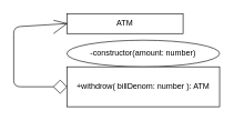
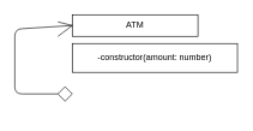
  <mxCell id="0" />
  <mxCell id="1" parent="0" />
  <mxCell id="2" value="ATM" style="rounded=0;whiteSpace=wrap;html=1;" parent="1" vertex="1"><mxGeometry x="100" y="20" width="175" height="30" as="geometry" /></mxCell>
- <mxCell id="3" value="-constructor(amount: number)" style="ellipse;whiteSpace=wrap;html=1;" parent="1" vertex="1"><mxGeometry x="100" y="60" width="230" height="40" as="geometry" /></mxCell>
- <mxCell id="4" value="+withdrow( billDenom: number ): ATM" style="rounded=0;whiteSpace=wrap;html=1;" parent="1" vertex="1"><mxGeometry x="100" y="100" width="230" height="60" as="geometry" /></mxCell>
+ <mxCell id="3" value="-constructor(amount: number)" style="rounded=0;whiteSpace=wrap;html=1;" parent="1" vertex="1"><mxGeometry x="100" y="60" width="230" height="40" as="geometry" /></mxCell>
  <mxCell id="5" value="" style="endArrow=none;html=1;entryX=0;entryY=0.5;entryDx=0;entryDy=0;exitX=0;exitY=0.5;exitDx=0;exitDy=0;" parent="1" source="6" target="2" edge="1"><mxGeometry width="50" height="50" relative="1" as="geometry"><mxPoint x="60" y="130" as="sourcePoint" /><mxPoint x="92.5" y="40" as="targetPoint" /><Array as="points"><mxPoint x="20" y="130" /><mxPoint x="20" y="40" /></Array></mxGeometry></mxCell>
  <mxCell id="6" value="" style="rhombus;whiteSpace=wrap;html=1;" vertex="1" parent="1"><mxGeometry x="80" y="120" width="20" height="20" as="geometry" /></mxCell>
  <mxCell id="7" value="" style="endArrow=none;html=1;entryX=0;entryY=0.5;entryDx=0;entryDy=0;" edge="1" parent="1" target="2"><mxGeometry width="50" height="50" relative="1" as="geometry"><mxPoint x="80" y="50" as="sourcePoint" /><mxPoint x="98" y="41" as="targetPoint" /></mxGeometry></mxCell>
  <mxCell id="8" value="" style="endArrow=none;html=1;entryX=0;entryY=0.5;entryDx=0;entryDy=0;" edge="1" parent="1" target="2"><mxGeometry width="50" height="50" relative="1" as="geometry"><mxPoint x="80" y="30" as="sourcePoint" /><mxPoint x="110" y="50" as="targetPoint" /></mxGeometry></mxCell>
